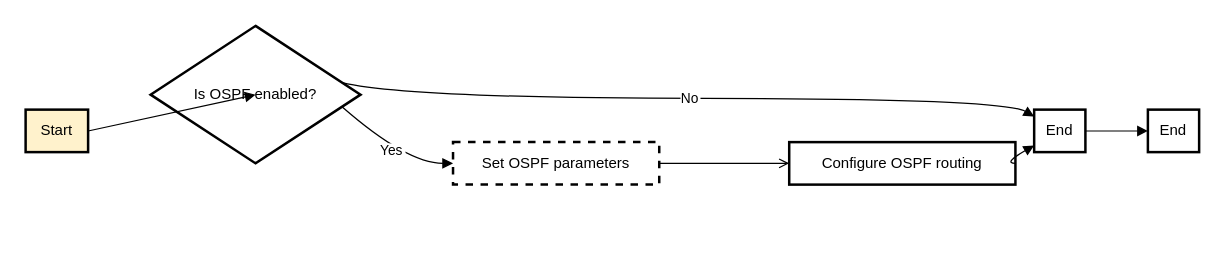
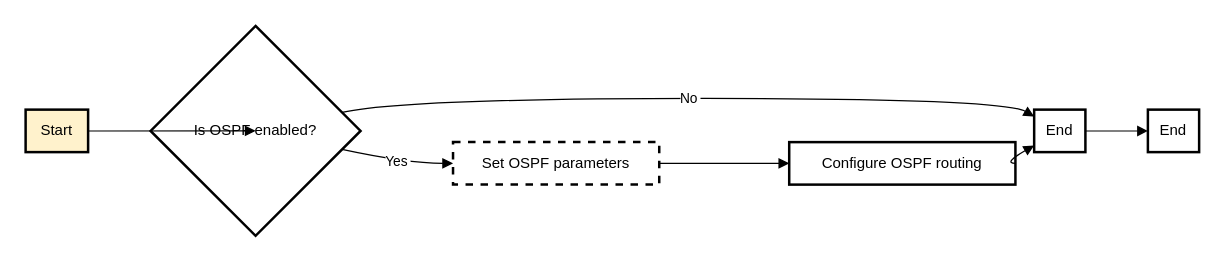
  <mxCell id="0" />
  <mxCell id="1" parent="0" />
  <mxCell id="2" value="Start" style="whiteSpace=wrap;strokeWidth=2;fillColor=#fff2cc;" vertex="1" parent="1"><mxGeometry y="87" width="50" height="34" as="geometry" x="20" /></mxCell>
- <mxCell id="3" value="Is OSPF enabled?" style="rhombus;strokeWidth=2;whiteSpace=wrap;" vertex="1" parent="1"><mxGeometry x="120" y="20" width="168" height="110" as="geometry" /></mxCell>
+ <mxCell id="3" value="Is OSPF enabled?" style="rhombus;strokeWidth=2;whiteSpace=wrap;" vertex="1" parent="1"><mxGeometry x="120" width="168" height="168" as="geometry" y="20" /></mxCell>
  <mxCell id="4" value="Set OSPF parameters" style="whiteSpace=wrap;strokeWidth=2;dashed=1;" vertex="1" parent="1"><mxGeometry x="362" y="113" width="165" height="34" as="geometry" /></mxCell>
  <mxCell id="5" value="End" style="whiteSpace=wrap;strokeWidth=2;" vertex="1" parent="1"><mxGeometry x="827" y="87" width="41" height="34" as="geometry" /></mxCell>
  <mxCell id="6" value="Configure OSPF routing" style="whiteSpace=wrap;strokeWidth=2;" vertex="1" parent="1"><mxGeometry x="631" y="113" width="181" height="34" as="geometry" /></mxCell>
  <mxCell id="7" value="End" style="whiteSpace=wrap;strokeWidth=2;" vertex="1" parent="1"><mxGeometry x="918" y="87" width="41" height="34" as="geometry" /></mxCell>
  <mxCell id="8" value="" style="curved=1;startArrow=none;endArrow=block;exitX=1.007;exitY=0.503;entryX=0.002;entryY=0.501;" edge="1" parent="1" source="2" target="3"><mxGeometry relative="1" as="geometry"><Array as="points" /></mxGeometry></mxCell>
  <mxCell id="9" value="Yes" style="curved=1;startArrow=none;endArrow=block;exitX=1.003;exitY=0.608;entryX=0.0;entryY=0.5;" edge="1" parent="1" source="3" target="4"><mxGeometry relative="1" as="geometry"><Array as="points"><mxPoint x="325" y="130" /></Array></mxGeometry></mxCell>
  <mxCell id="10" value="No" style="curved=1;startArrow=none;endArrow=block;exitX=1.003;exitY=0.393;entryX=-0.006;entryY=0.158;" edge="1" parent="1" source="3" target="5"><mxGeometry relative="1" as="geometry"><Array as="points"><mxPoint x="325" y="78" /><mxPoint x="802" y="78" /></Array></mxGeometry></mxCell>
- <mxCell id="11" value="" style="curved=1;startArrow=none;endArrow=open;exitX=1.001;exitY=0.5;entryX=0.0;entryY=0.5;" edge="1" parent="1" source="4" target="6"><mxGeometry relative="1" as="geometry"><Array as="points" /></mxGeometry></mxCell>
+ <mxCell id="11" value="" style="curved=1;startArrow=none;endArrow=block;exitX=1.001;exitY=0.5;entryX=0.0;entryY=0.5;" edge="1" parent="1" source="4" target="6"><mxGeometry relative="1" as="geometry"><Array as="points" /></mxGeometry></mxCell>
  <mxCell id="12" value="" style="curved=1;startArrow=none;endArrow=block;exitX=0.999;exitY=0.5;entryX=-0.006;entryY=0.847;" edge="1" parent="1" source="6" target="5"><mxGeometry relative="1" as="geometry"><Array as="points"><mxPoint x="802" y="130" /></Array></mxGeometry></mxCell>
  <mxCell id="13" value="" style="curved=1;startArrow=none;endArrow=block;exitX=1.0;exitY=0.503;entryX=-0.0;entryY=0.503;" edge="1" parent="1" source="5" target="7"><mxGeometry relative="1" as="geometry"><Array as="points" /></mxGeometry></mxCell>
